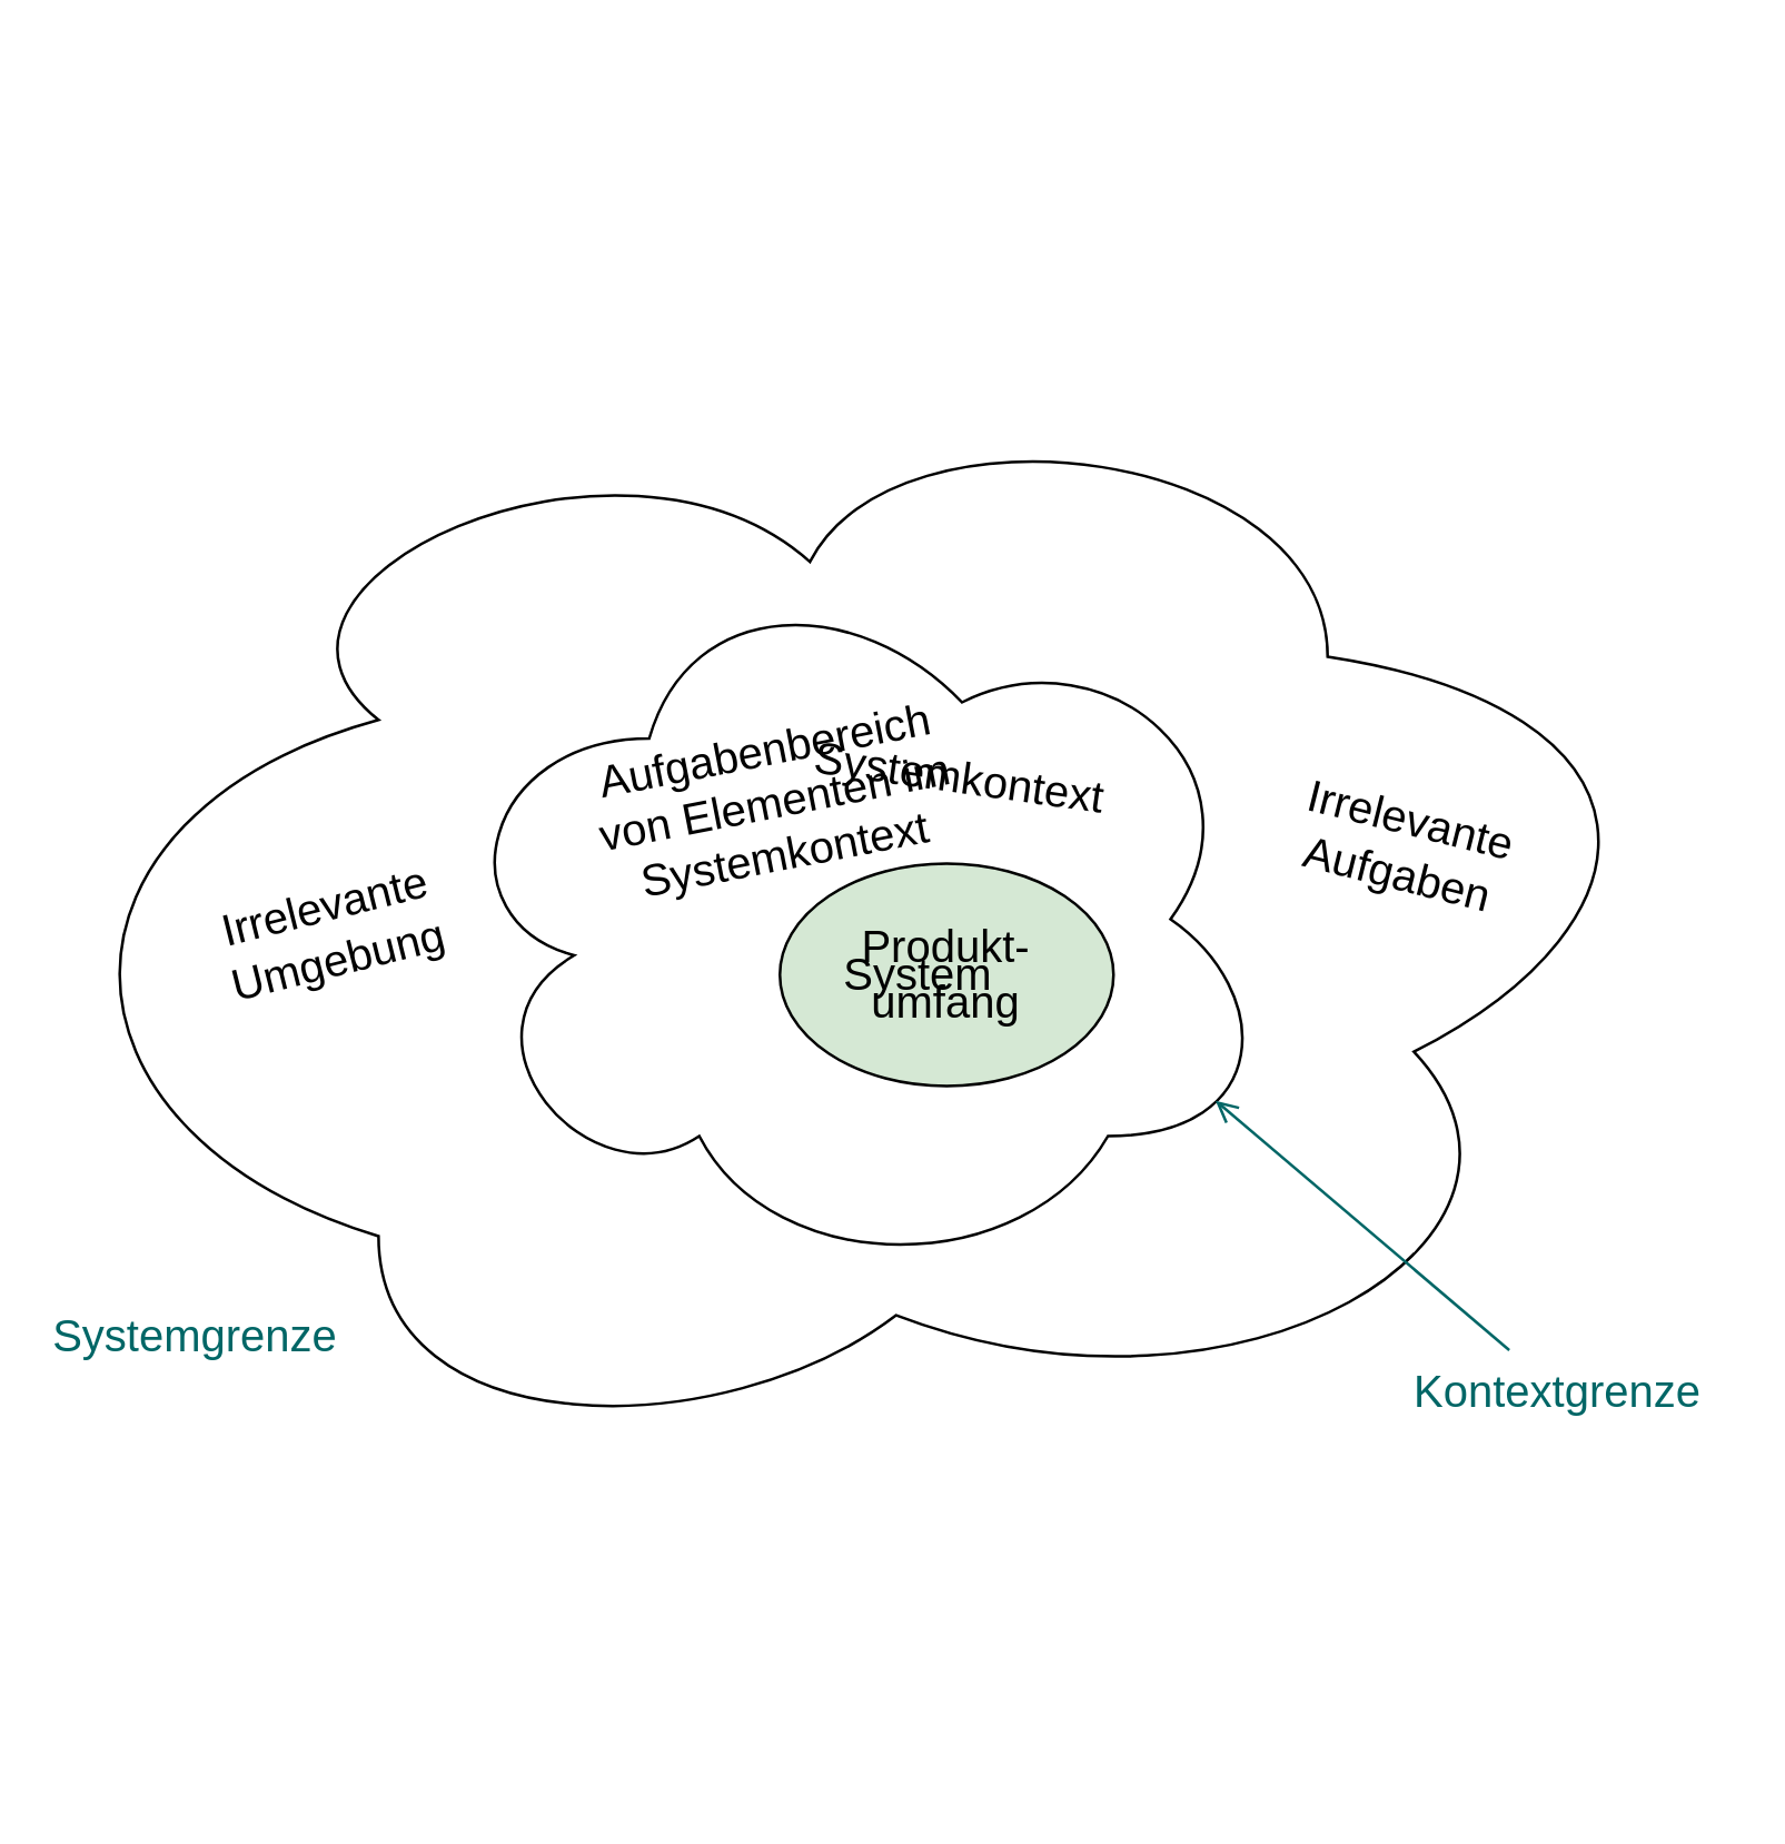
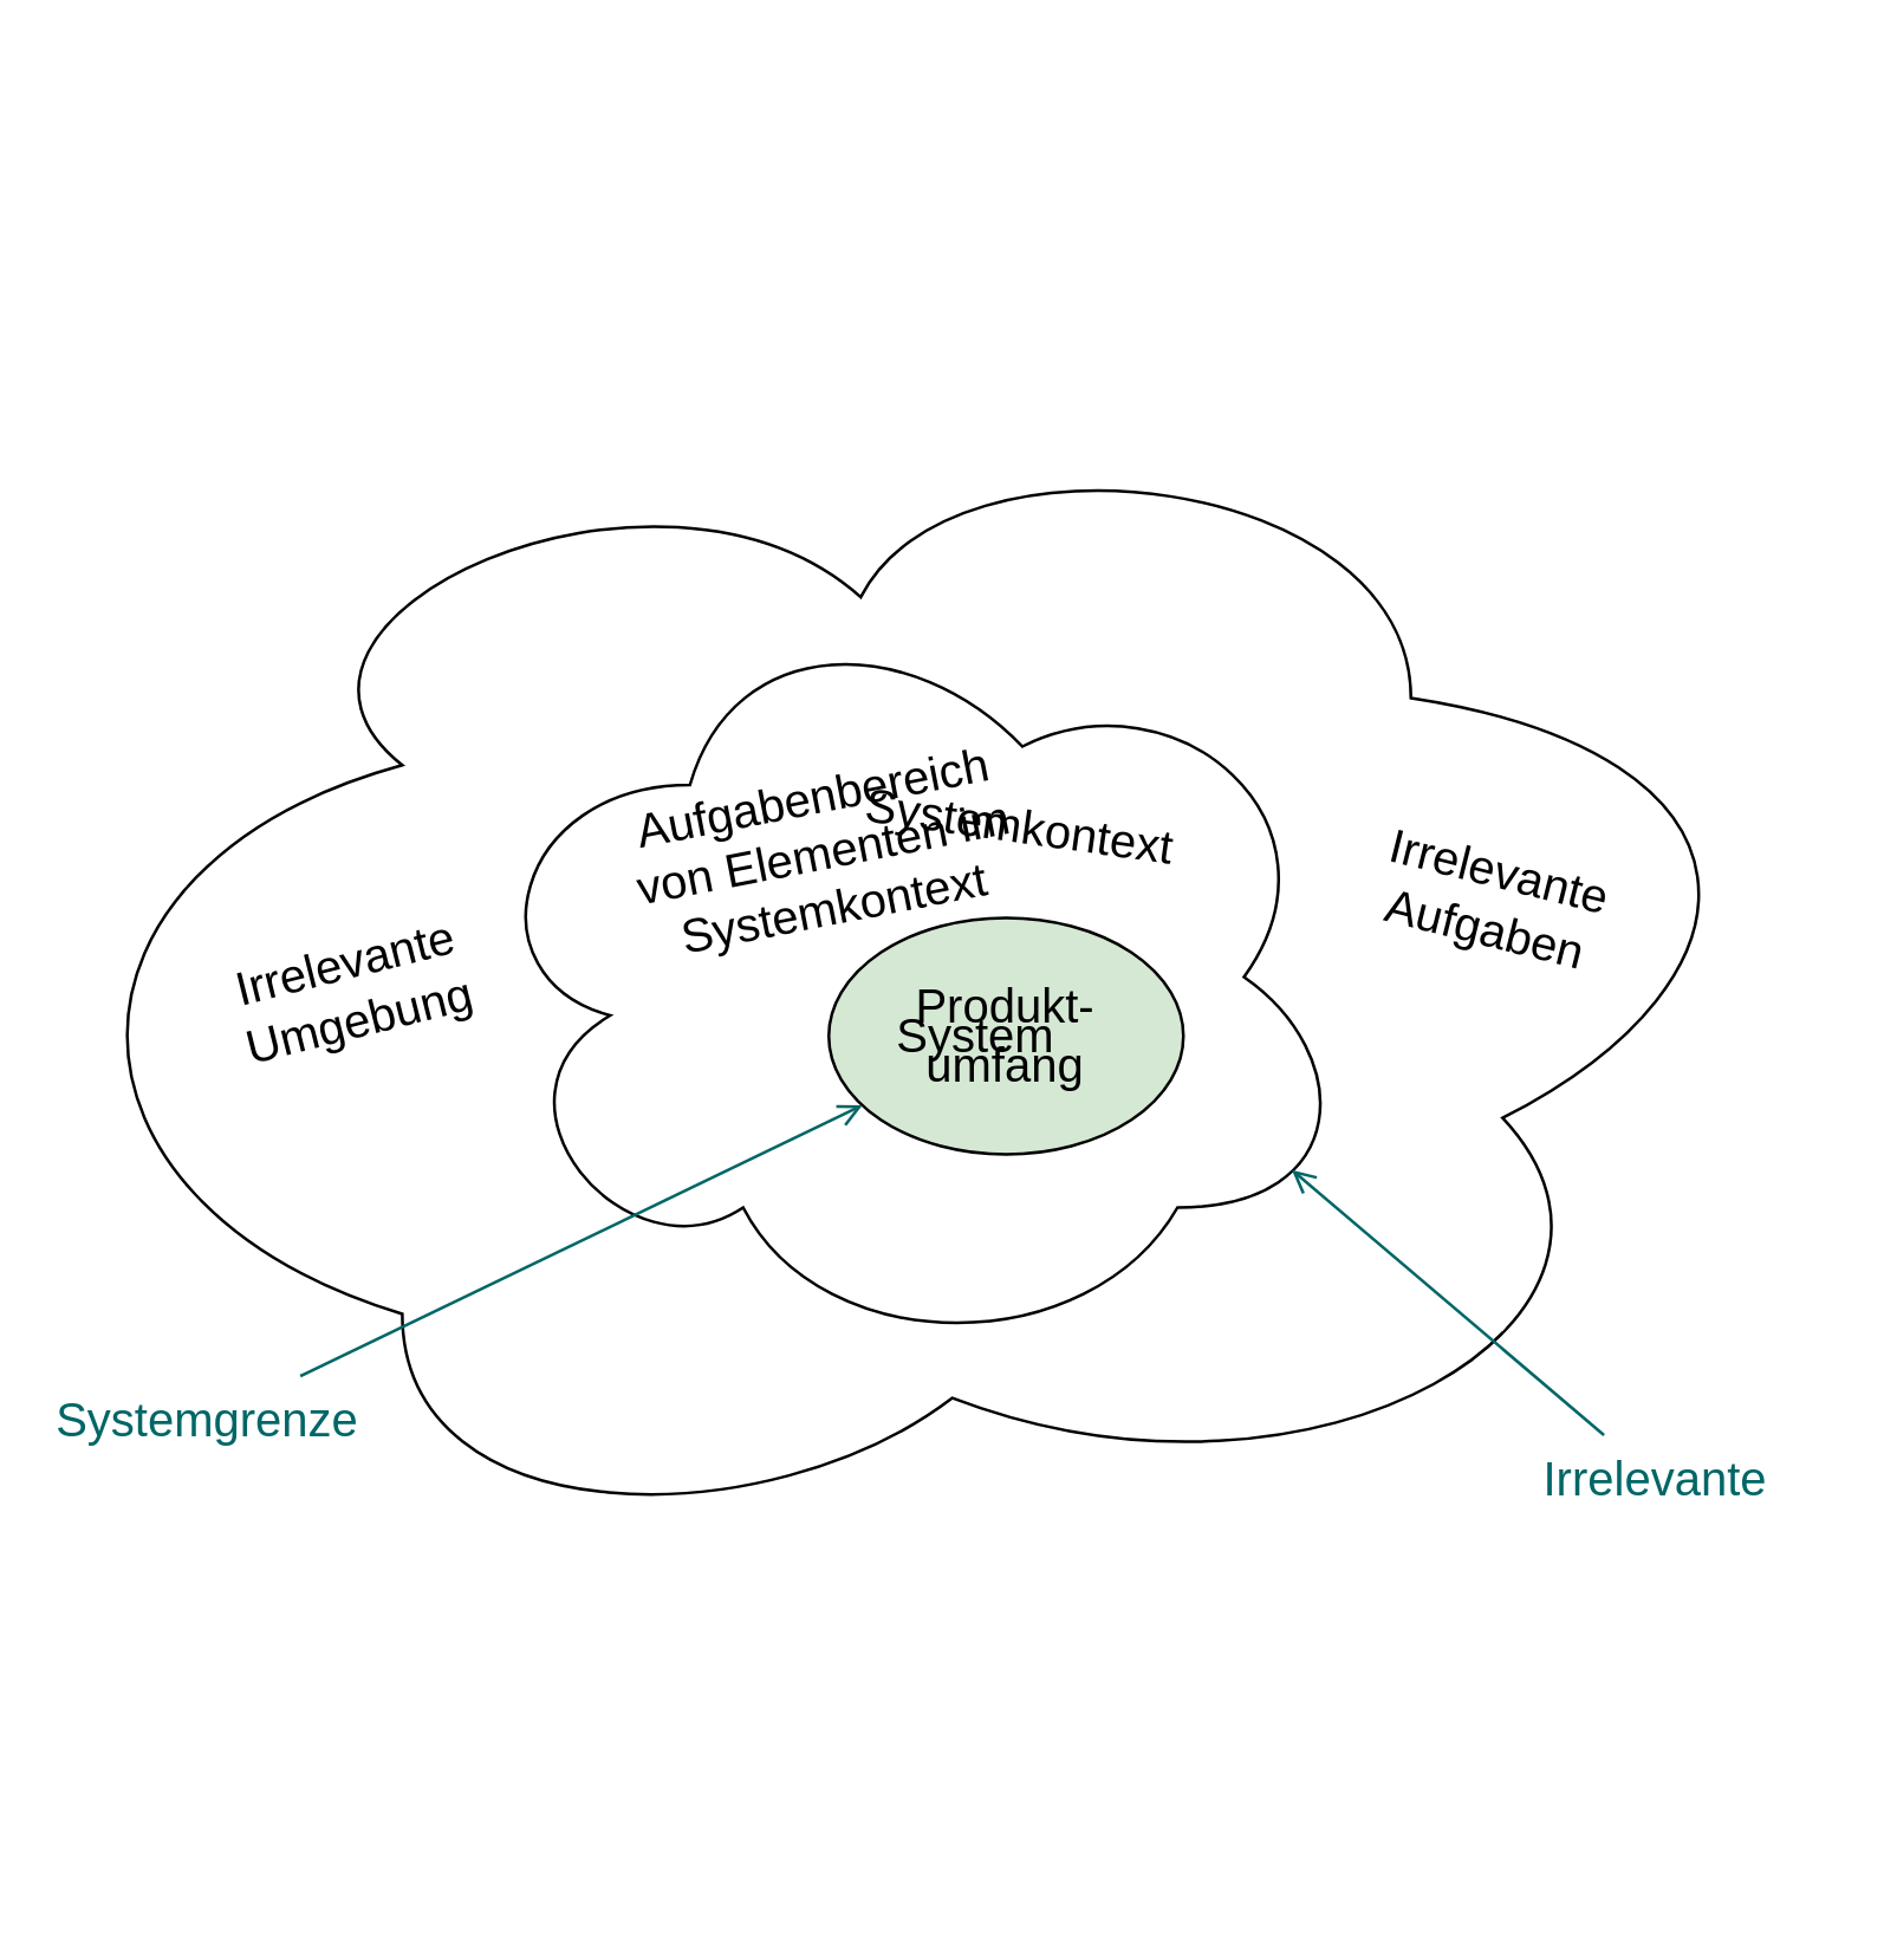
  <mxCell id="0" />
  <mxCell id="1" parent="0" />
  <mxCell id="2" value="" style="ellipse;shape=cloud;whiteSpace=wrap;html=1;rotation=90;" parent="1" vertex="1"><mxGeometry x="132.34" y="20.02" width="378.99" height="620.61" as="geometry" /></mxCell>
  <mxCell id="3" value="" style="ellipse;shape=cloud;whiteSpace=wrap;html=1;fontSize=16;" parent="1" vertex="1"><mxGeometry x="158" y="200" width="300" height="260" as="geometry" /></mxCell>
  <mxCell id="4" value="&lt;div style=&quot;font-size: 16px;&quot;&gt;Produkt-&lt;/div&gt;&lt;div style=&quot;font-size: 16px;&quot;&gt;umfang&lt;br style=&quot;font-size: 16px;&quot;&gt;&lt;/div&gt;" style="ellipse;whiteSpace=wrap;html=1;fontSize=16;fillColor=#d5e8d4;" parent="1" vertex="1"><mxGeometry x="280" y="310" width="120" height="80" as="geometry" /></mxCell>
+ <mxCell id="5" style="rounded=0;orthogonalLoop=1;jettySize=auto;html=1;endArrow=open;endFill=0;fontSize=16;fontColor=#006666;strokeColor=#006666;" parent="1" source="6" target="4" edge="1"><mxGeometry relative="1" as="geometry"><mxPoint x="298" y="378" as="targetPoint" /></mxGeometry></mxCell>
  <mxCell id="6" value="Systemgrenze" style="text;html=1;strokeColor=none;fillColor=none;align=center;verticalAlign=middle;whiteSpace=wrap;rounded=0;fontSize=16;fontColor=#006666;" parent="1" vertex="1"><mxGeometry x="20" y="465" width="100" height="30" as="geometry" /></mxCell>
  <mxCell id="7" value="&lt;div style=&quot;font-size: 16px;&quot;&gt;Aufgabenbereich von Elementen im Systemkontext&lt;/div&gt;" style="text;html=1;strokeColor=none;fillColor=none;align=center;verticalAlign=middle;whiteSpace=wrap;rounded=0;fontSize=16;rotation=349;" parent="1" vertex="1"><mxGeometry x="210" y="258" width="137.3" height="60" as="geometry" /></mxCell>
  <mxCell id="8" value="Irrelevante Aufgaben" style="text;html=1;strokeColor=none;fillColor=none;align=center;verticalAlign=middle;whiteSpace=wrap;rounded=0;fontSize=16;rotation=14;" parent="1" vertex="1"><mxGeometry x="450" y="279" width="110" height="50" as="geometry" /></mxCell>
- <mxCell id="9" value="Kontextgrenze" style="text;html=1;strokeColor=none;fillColor=none;align=center;verticalAlign=middle;whiteSpace=wrap;rounded=0;fontSize=16;fontColor=#006666;" parent="1" vertex="1"><mxGeometry x="500" y="485" width="120" height="30" as="geometry" /></mxCell>
+ <mxCell id="9" value="Irrelevante" style="text;html=1;strokeColor=none;fillColor=none;align=center;verticalAlign=middle;whiteSpace=wrap;rounded=0;fontSize=16;fontColor=#006666;" parent="1" vertex="1"><mxGeometry x="500" y="485" width="120" height="30" as="geometry" /></mxCell>
  <mxCell id="10" style="rounded=0;orthogonalLoop=1;jettySize=auto;html=1;endArrow=open;endFill=0;fontSize=16;entryX=0.929;entryY=0.751;entryDx=0;entryDy=0;entryPerimeter=0;fontColor=#006666;strokeColor=#006666;" parent="1" source="9" target="3" edge="1"><mxGeometry relative="1" as="geometry"><mxPoint x="184" y="525" as="sourcePoint" /><mxPoint x="420" y="545" as="targetPoint" /></mxGeometry></mxCell>
  <mxCell id="11" value="Irrelevante Umgebung" style="text;html=1;strokeColor=none;fillColor=none;align=center;verticalAlign=middle;whiteSpace=wrap;rounded=0;fontSize=16;rotation=346;fontColor=default;" parent="1" vertex="1"><mxGeometry x="64" y="310" width="110" height="50" as="geometry" /></mxCell>
  <mxCell id="12" value="Systemkontext" style="text;html=1;strokeColor=none;fillColor=none;align=center;verticalAlign=middle;whiteSpace=wrap;rounded=0;fontSize=16;rotation=8;" parent="1" vertex="1"><mxGeometry x="290" y="254" width="110" height="50" as="geometry" /></mxCell>
  <mxCell id="13" value="System" style="text;html=1;strokeColor=none;fillColor=none;align=center;verticalAlign=middle;whiteSpace=wrap;rounded=0;fontSize=16;" parent="1" vertex="1"><mxGeometry x="300" y="335" width="60" height="30" as="geometry" /></mxCell>
